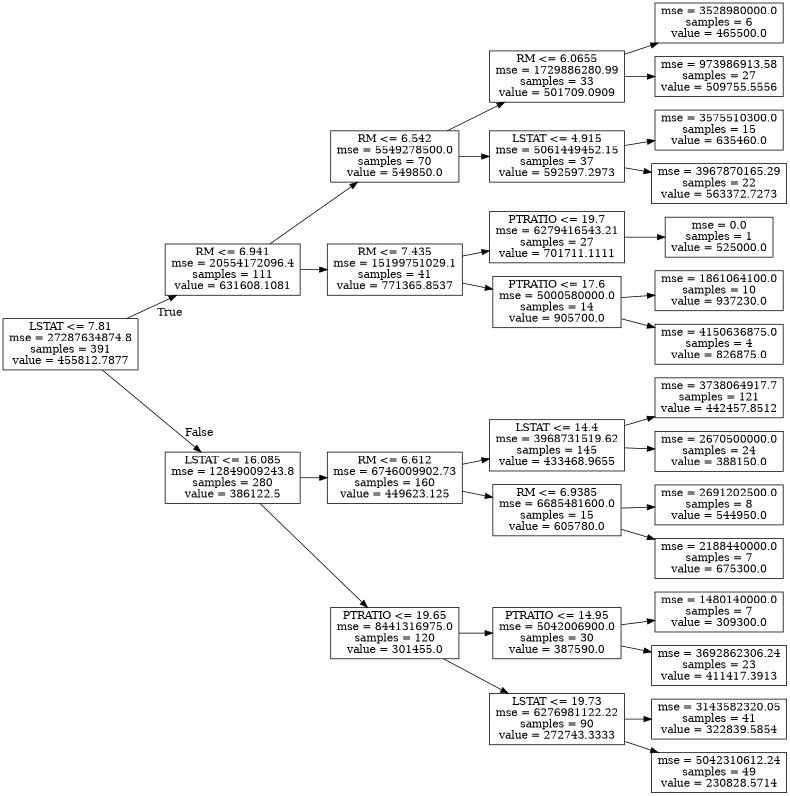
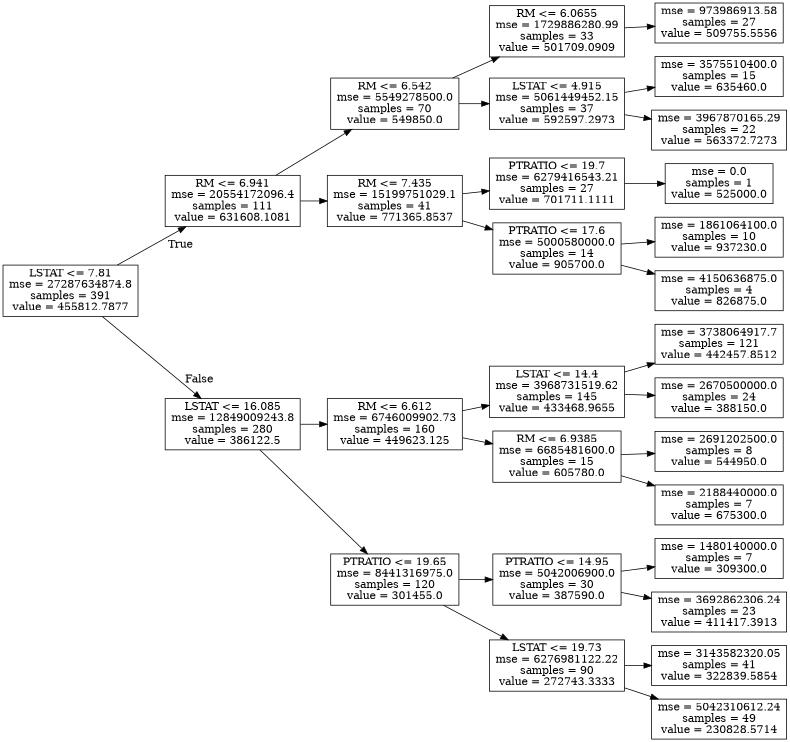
  digraph {
    rankdir=LR
    node [shape=box]
    n1 [label="LSTAT <= 7.81\nmse = 27287634874.8\nsamples = 391\nvalue = 455812.7877"]
    n2 [label="RM <= 6.941\nmse = 20554172096.4\nsamples = 111\nvalue = 631608.1081"]
    n3 [label="LSTAT <= 16.085\nmse = 12849009243.8\nsamples = 280\nvalue = 386122.5"]
    n4 [label="RM <= 6.542\nmse = 5549278500.0\nsamples = 70\nvalue = 549850.0"]
    n5 [label="RM <= 7.435\nmse = 15199751029.1\nsamples = 41\nvalue = 771365.8537"]
    n6 [label="RM <= 6.612\nmse = 6746009902.73\nsamples = 160\nvalue = 449623.125"]
    n7 [label="PTRATIO <= 19.65\nmse = 8441316975.0\nsamples = 120\nvalue = 301455.0"]
    n8 [label="RM <= 6.0655\nmse = 1729886280.99\nsamples = 33\nvalue = 501709.0909"]
    n9 [label="LSTAT <= 4.915\nmse = 5061449452.15\nsamples = 37\nvalue = 592597.2973"]
    n10 [label="PTRATIO <= 19.7\nmse = 6279416543.21\nsamples = 27\nvalue = 701711.1111"]
    n11 [label="PTRATIO <= 17.6\nmse = 5000580000.0\nsamples = 14\nvalue = 905700.0"]
-   n12 [label="mse = 3528980000.0\nsamples = 6\nvalue = 465500.0"]
    n13 [label="mse = 973986913.58\nsamples = 27\nvalue = 509755.5556"]
-   n14 [label="mse = 3575510300.0\nsamples = 15\nvalue = 635460.0"]
+   n14 [label="mse = 3575510400.0\nsamples = 15\nvalue = 635460.0"]
    n15 [label="mse = 3967870165.29\nsamples = 22\nvalue = 563372.7273"]
    n16 [label="mse = 0.0\nsamples = 1\nvalue = 525000.0"]
    n17 [label="mse = 1861064100.0\nsamples = 10\nvalue = 937230.0"]
    n18 [label="mse = 4150636875.0\nsamples = 4\nvalue = 826875.0"]
    n19 [label="LSTAT <= 14.4\nmse = 3968731519.62\nsamples = 145\nvalue = 433468.9655"]
    n20 [label="RM <= 6.9385\nmse = 6685481600.0\nsamples = 15\nvalue = 605780.0"]
    n21 [label="PTRATIO <= 14.95\nmse = 5042006900.0\nsamples = 30\nvalue = 387590.0"]
    n22 [label="LSTAT <= 19.73\nmse = 6276981122.22\nsamples = 90\nvalue = 272743.3333"]
    n23 [label="mse = 3738064917.7\nsamples = 121\nvalue = 442457.8512"]
    n24 [label="mse = 2670500000.0\nsamples = 24\nvalue = 388150.0"]
    n25 [label="mse = 2691202500.0\nsamples = 8\nvalue = 544950.0"]
    n26 [label="mse = 2188440000.0\nsamples = 7\nvalue = 675300.0"]
    n27 [label="mse = 1480140000.0\nsamples = 7\nvalue = 309300.0"]
    n28 [label="mse = 3692862306.24\nsamples = 23\nvalue = 411417.3913"]
    n29 [label="mse = 3143582320.05\nsamples = 41\nvalue = 322839.5854"]
    n30 [label="mse = 5042310612.24\nsamples = 49\nvalue = 230828.5714"]
    n1 -> n2 [headlabel=True labelangle=45 labeldistance=2.5]
    n1 -> n3 [headlabel=False labelangle=-45 labeldistance=2.5]
    n2 -> n4
    n2 -> n5
    n3 -> n6
    n3 -> n7
    n4 -> n8
    n4 -> n9
    n5 -> n10
    n5 -> n11
    n6 -> n19
    n6 -> n20
    n7 -> n21
    n7 -> n22
-   n8 -> n12
    n8 -> n13
    n9 -> n14
    n9 -> n15
    n10 -> n16
    n11 -> n17
    n11 -> n18
    n19 -> n23
    n19 -> n24
    n20 -> n25
    n20 -> n26
    n21 -> n27
    n21 -> n28
    n22 -> n29
    n22 -> n30
  }
